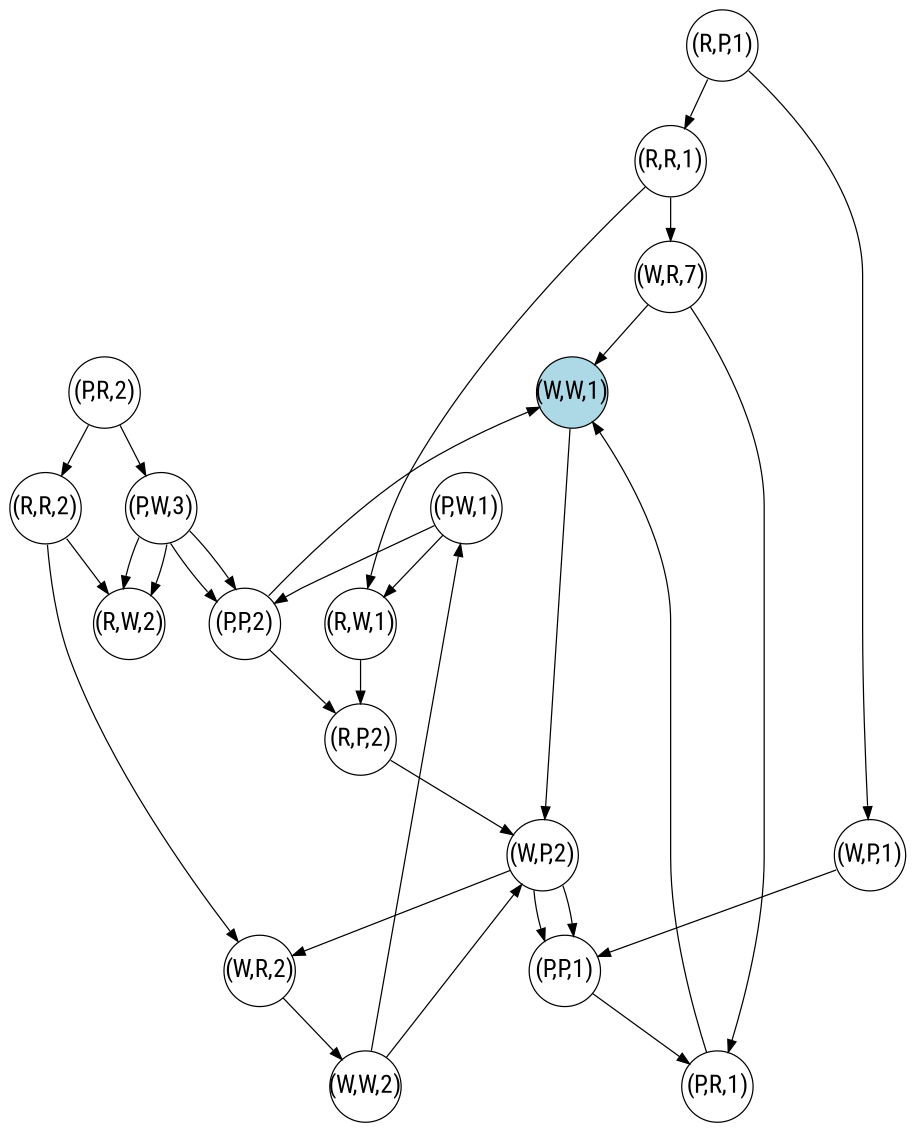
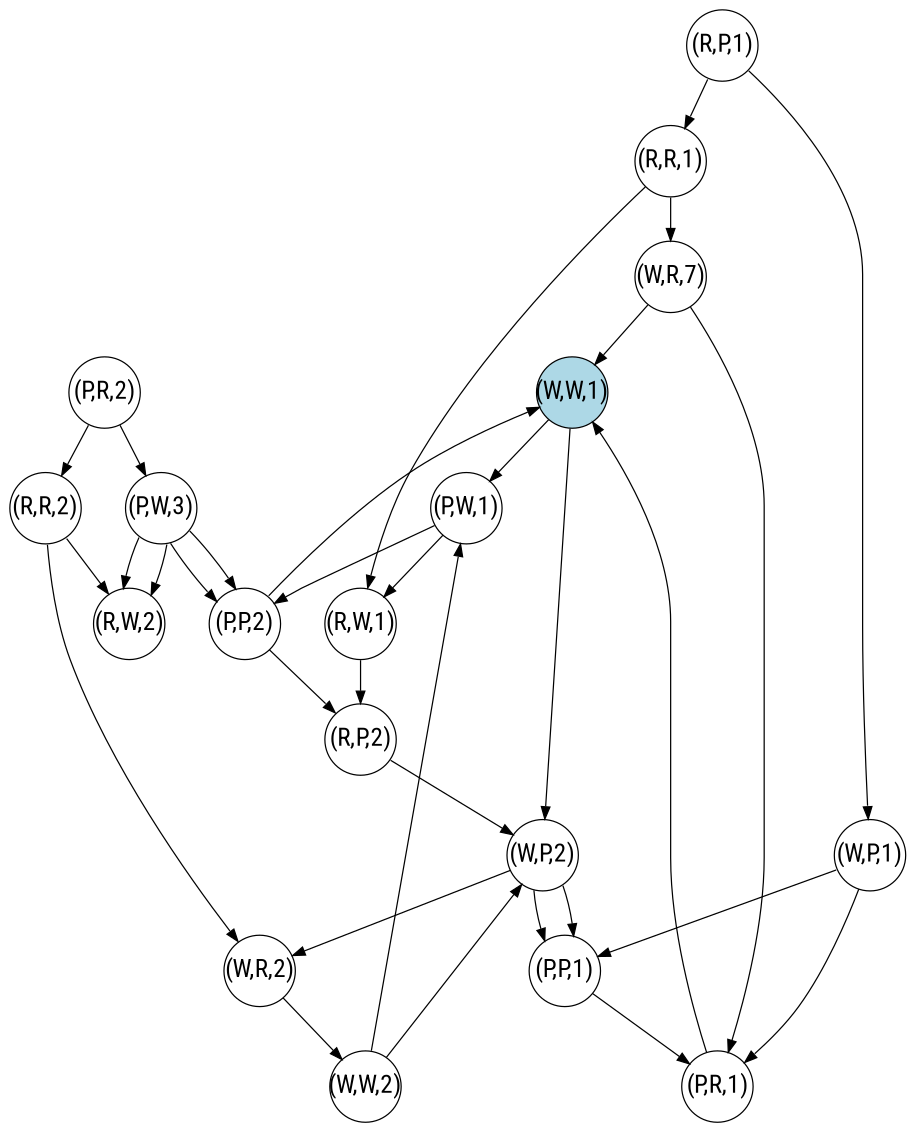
  digraph {
    fontname="Roboto Condensed"
    rankdir=TB
    ranksep=0.25
    node [fixedsize=true fontname="Roboto Condensed" fontsize=10 penwidth=0.5 shape=circle]
    edge [arrowsize=0.5 fontname="Roboto Condensed" penwidth=0.5]
    "(W,W,1)" [fillcolor=lightblue style=filled width=0.4]
    "(P,W,1)" [width=0.4]
    "(W,P,2)" [width=0.4]
    "(R,W,1)" [width=0.4]
    "(P,P,2)" [width=0.4]
    "(W,R,2)" [width=0.4]
    "(P,P,1)" [width=0.4]
    "(R,P,2)" [width=0.4]
    "(W,W,2)" [width=0.4]
    "(P,R,1)" [width=0.4]
    "(W,P,1)" [width=0.4]
    n12 [label="(W,R,7)" width=0.4]
    "(R,P,1)" [width=0.4]
    "(R,R,1)" [width=0.4]
    "(R,R,2)" [width=0.4]
    "(R,W,2)" [width=0.4]
    n17 [label="(P,W,3)" width=0.4]
    "(P,R,2)" [width=0.4]
+   "(W,W,1)" -> "(P,W,1)"
    "(W,W,1)" -> "(W,P,2)"
    "(P,W,1)" -> "(R,W,1)"
    "(P,W,1)" -> "(P,P,2)"
    "(W,P,2)" -> "(W,R,2)"
    "(W,P,2)" -> "(P,P,1)"
    "(W,P,2)" -> "(P,P,1)"
    "(R,W,1)" -> "(R,P,2)"
    "(P,P,2)" -> "(W,W,1)"
    "(P,P,2)" -> "(R,P,2)"
    "(W,R,2)" -> "(W,W,2)"
    "(P,P,1)" -> "(P,R,1)"
    "(R,P,2)" -> "(W,P,2)"
    "(W,W,2)" -> "(P,W,1)"
    "(W,W,2)" -> "(W,P,2)"
    "(P,R,1)" -> "(W,W,1)"
    "(W,P,1)" -> "(P,P,1)"
+   "(W,P,1)" -> "(P,R,1)"
    n12 -> "(W,W,1)"
    n12 -> "(P,R,1)"
    "(R,P,1)" -> "(W,P,1)"
    "(R,P,1)" -> "(R,R,1)"
    "(R,R,1)" -> "(R,W,1)"
    "(R,R,1)" -> n12
    "(R,R,2)" -> "(W,R,2)"
    "(R,R,2)" -> "(R,W,2)"
    n17 -> "(P,P,2)"
    n17 -> "(P,P,2)"
    n17 -> "(R,W,2)"
    n17 -> "(R,W,2)"
    "(P,R,2)" -> "(R,R,2)"
    "(P,R,2)" -> n17
  }
